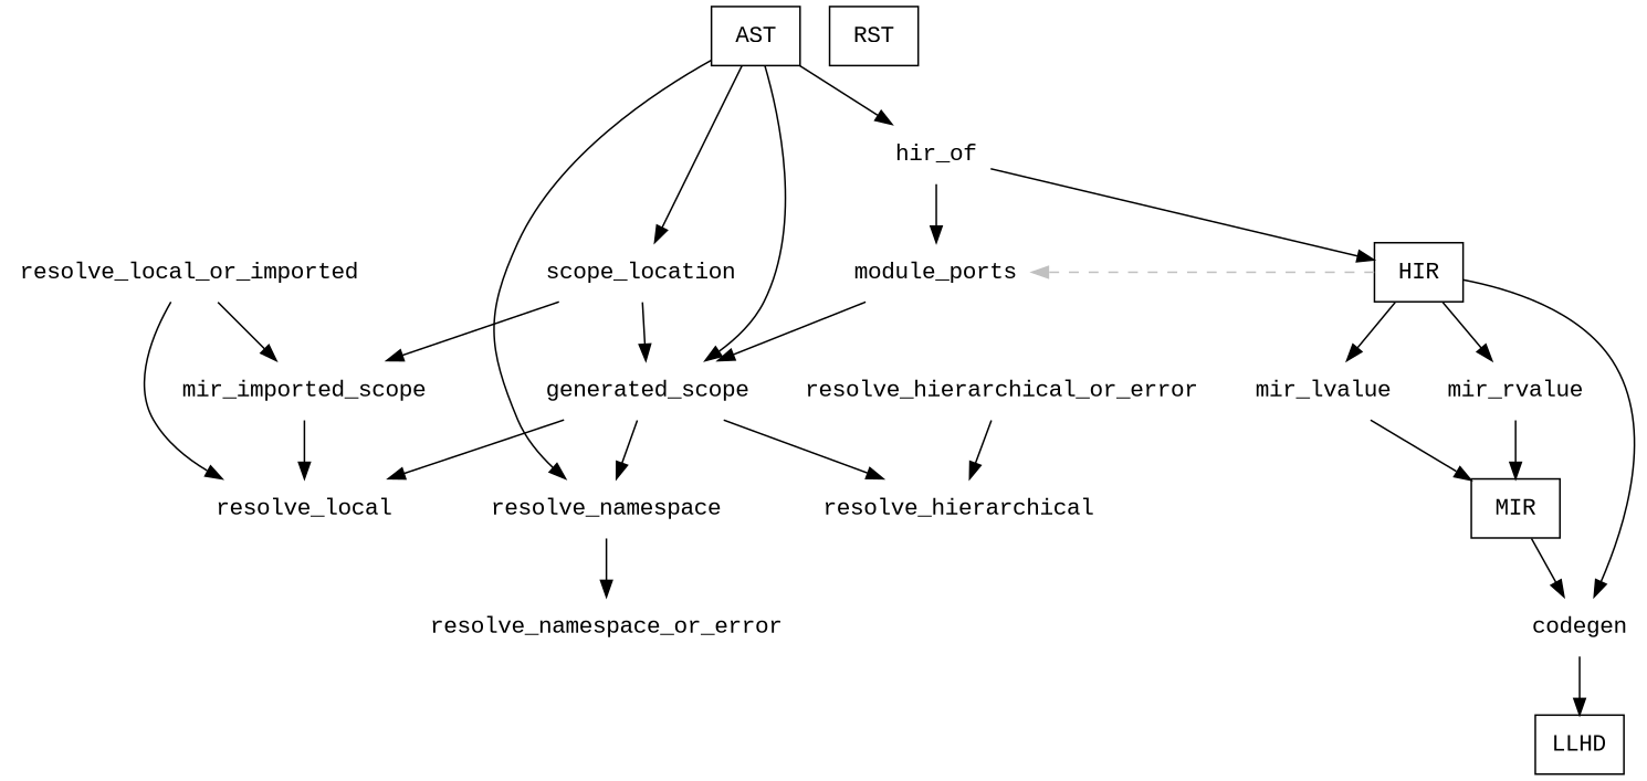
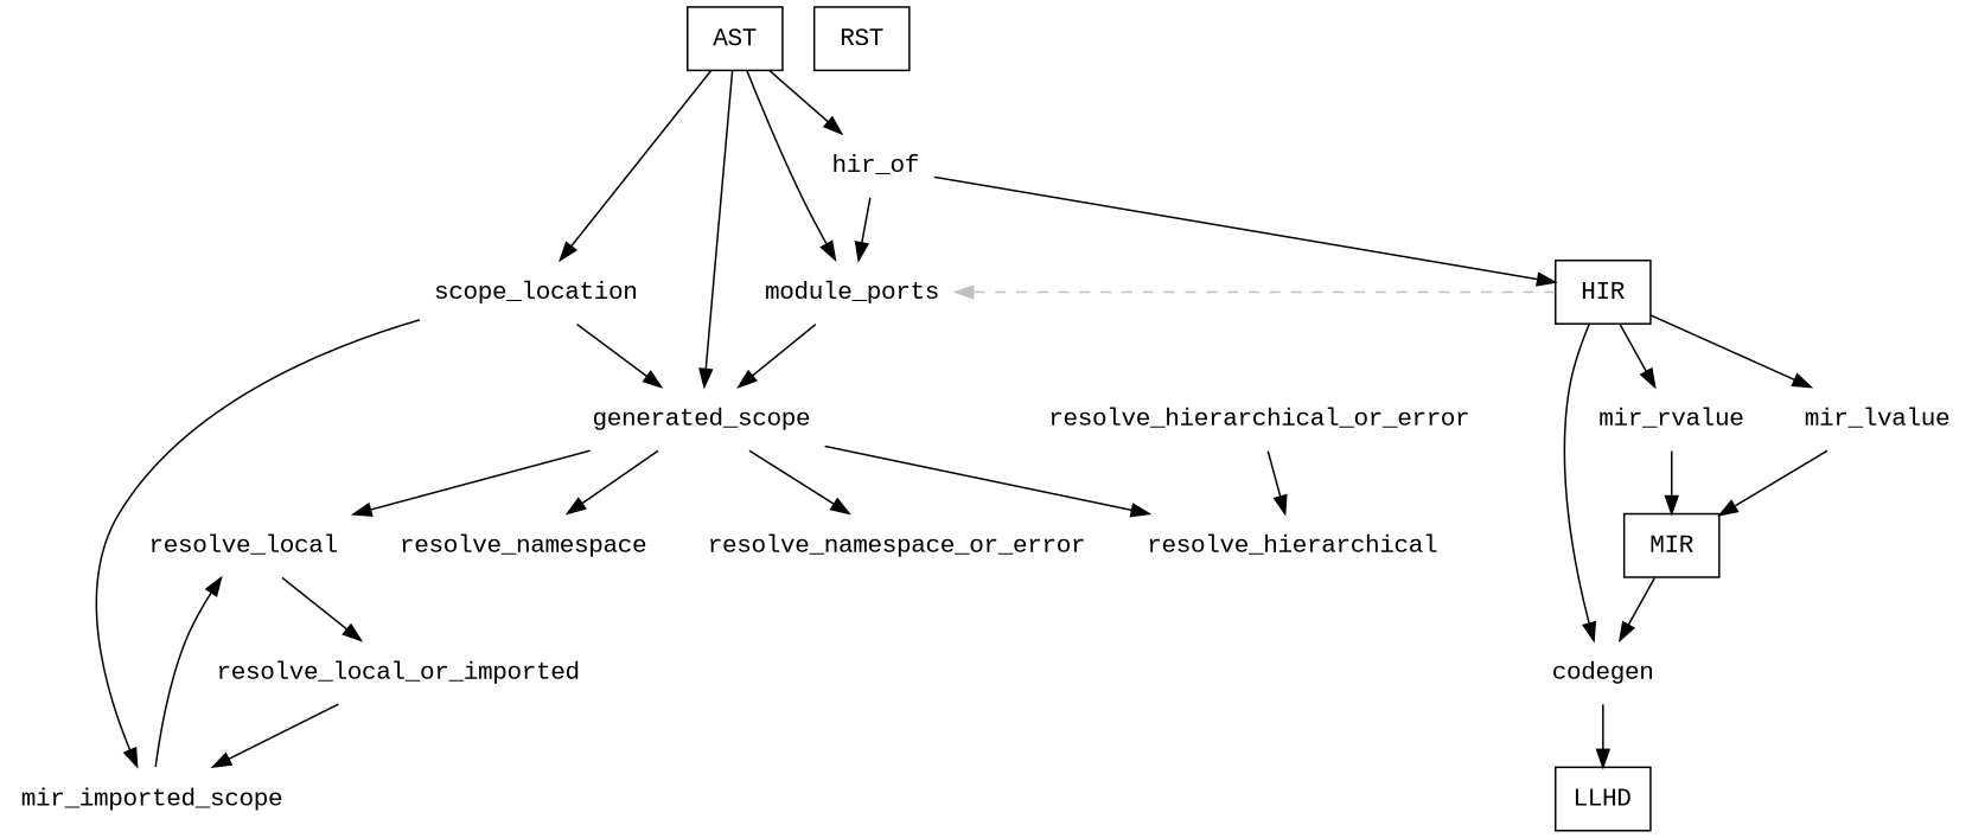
  digraph {
    fontname="Liberation Mono"
    node [fontname="Liberation Mono" shape=plaintext]
    edge [fontname="Liberation Mono"]
    AST [shape=box]
    RST [shape=box]
    HIR [shape=box]
    MIR [shape=box]
    LLHD [shape=box]
    module_ports
    scope_location
    generated_scope
    hir_of
    mir_rvalue
    mir_lvalue
    codegen
    n13 [label=mir_imported_scope]
    resolve_local
    resolve_namespace
    resolve_hierarchical
    n17 [label=resolve_local_or_imported]
    resolve_namespace_or_error
    resolve_hierarchical_or_error
    subgraph sub_1 {
      AST
      RST
      HIR
      MIR
      LLHD
    }
    subgraph sub_2 {
      AST
      HIR
      MIR
      LLHD
      module_ports
      scope_location
      generated_scope
      hir_of
      mir_rvalue
      mir_lvalue
      codegen
      n13
      resolve_local
      resolve_namespace
      resolve_hierarchical
      n17
      resolve_namespace_or_error
      resolve_hierarchical_or_error
    }
-   AST -> resolve_namespace
+   AST -> module_ports
    AST -> scope_location
    AST -> generated_scope
    AST -> hir_of
    HIR -> module_ports [color=gray constraint=false style=dashed]
    HIR -> mir_rvalue
    HIR -> mir_lvalue
    HIR -> codegen
    MIR -> codegen
    module_ports -> generated_scope
    scope_location -> generated_scope
    scope_location -> n13
    generated_scope -> resolve_local
    generated_scope -> resolve_namespace
    generated_scope -> resolve_hierarchical
    hir_of -> HIR
    hir_of -> module_ports
    mir_rvalue -> MIR
    mir_lvalue -> MIR
    codegen -> LLHD
    n13 -> resolve_local
-   n17 -> resolve_local
-   resolve_namespace -> resolve_namespace_or_error
+   resolve_local -> n17
+   generated_scope -> resolve_namespace_or_error
    n17 -> n13
    resolve_hierarchical_or_error -> resolve_hierarchical
  }
